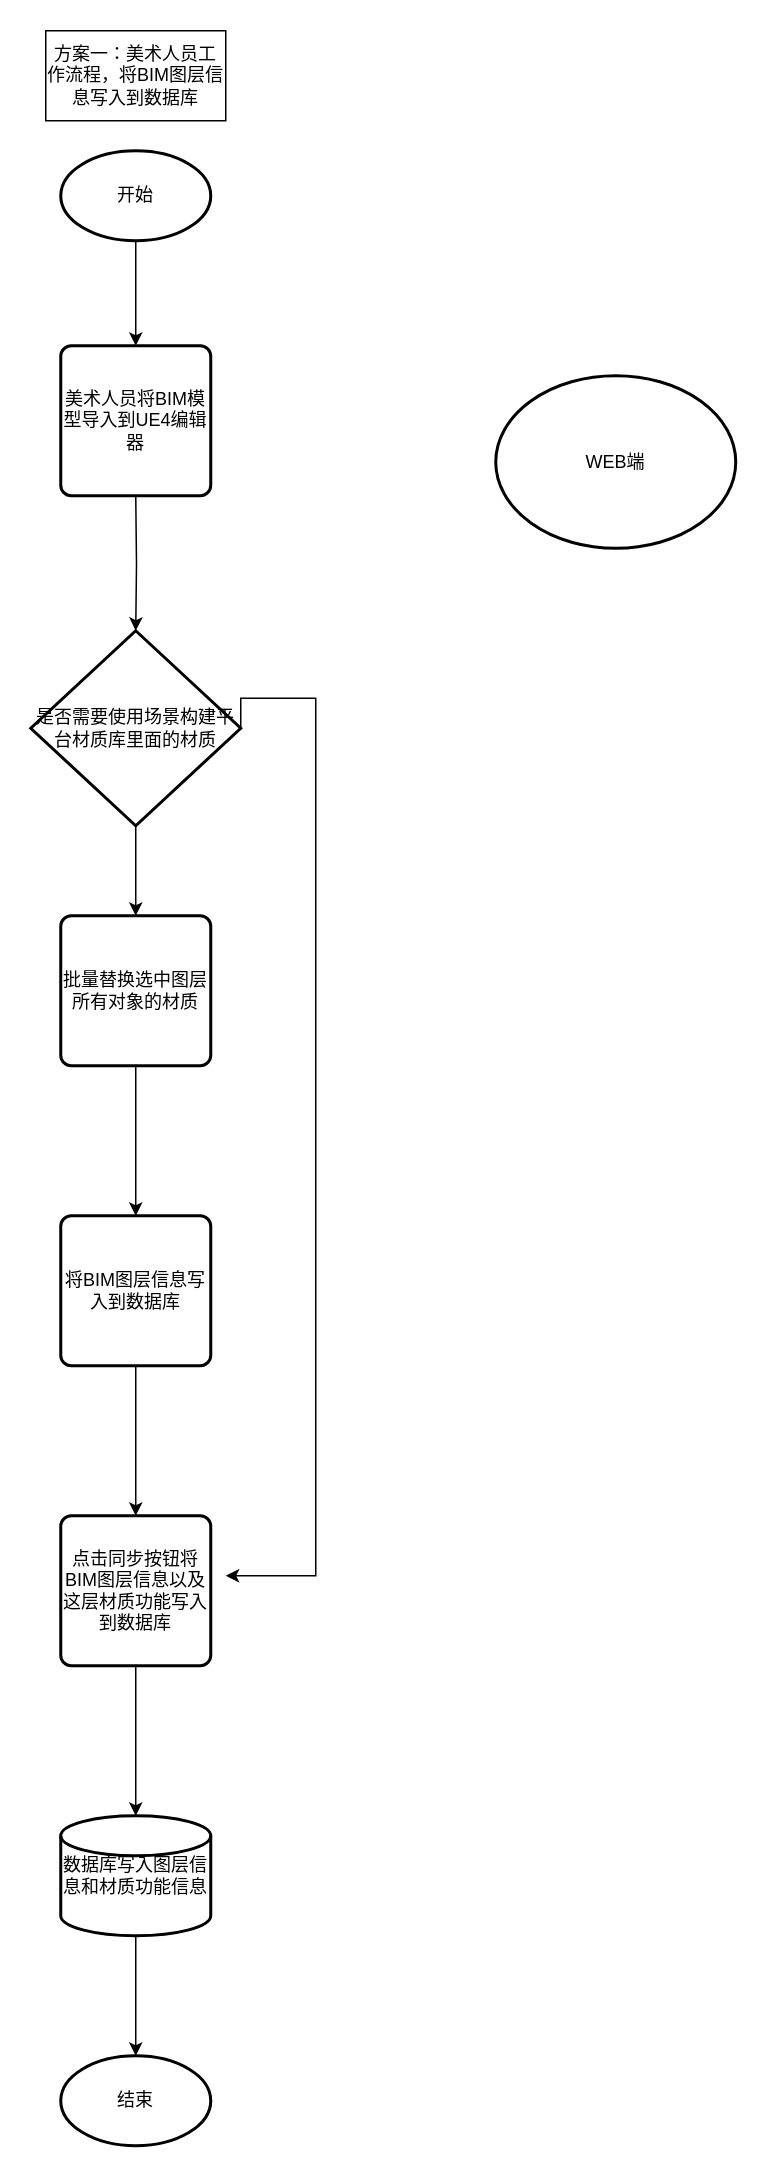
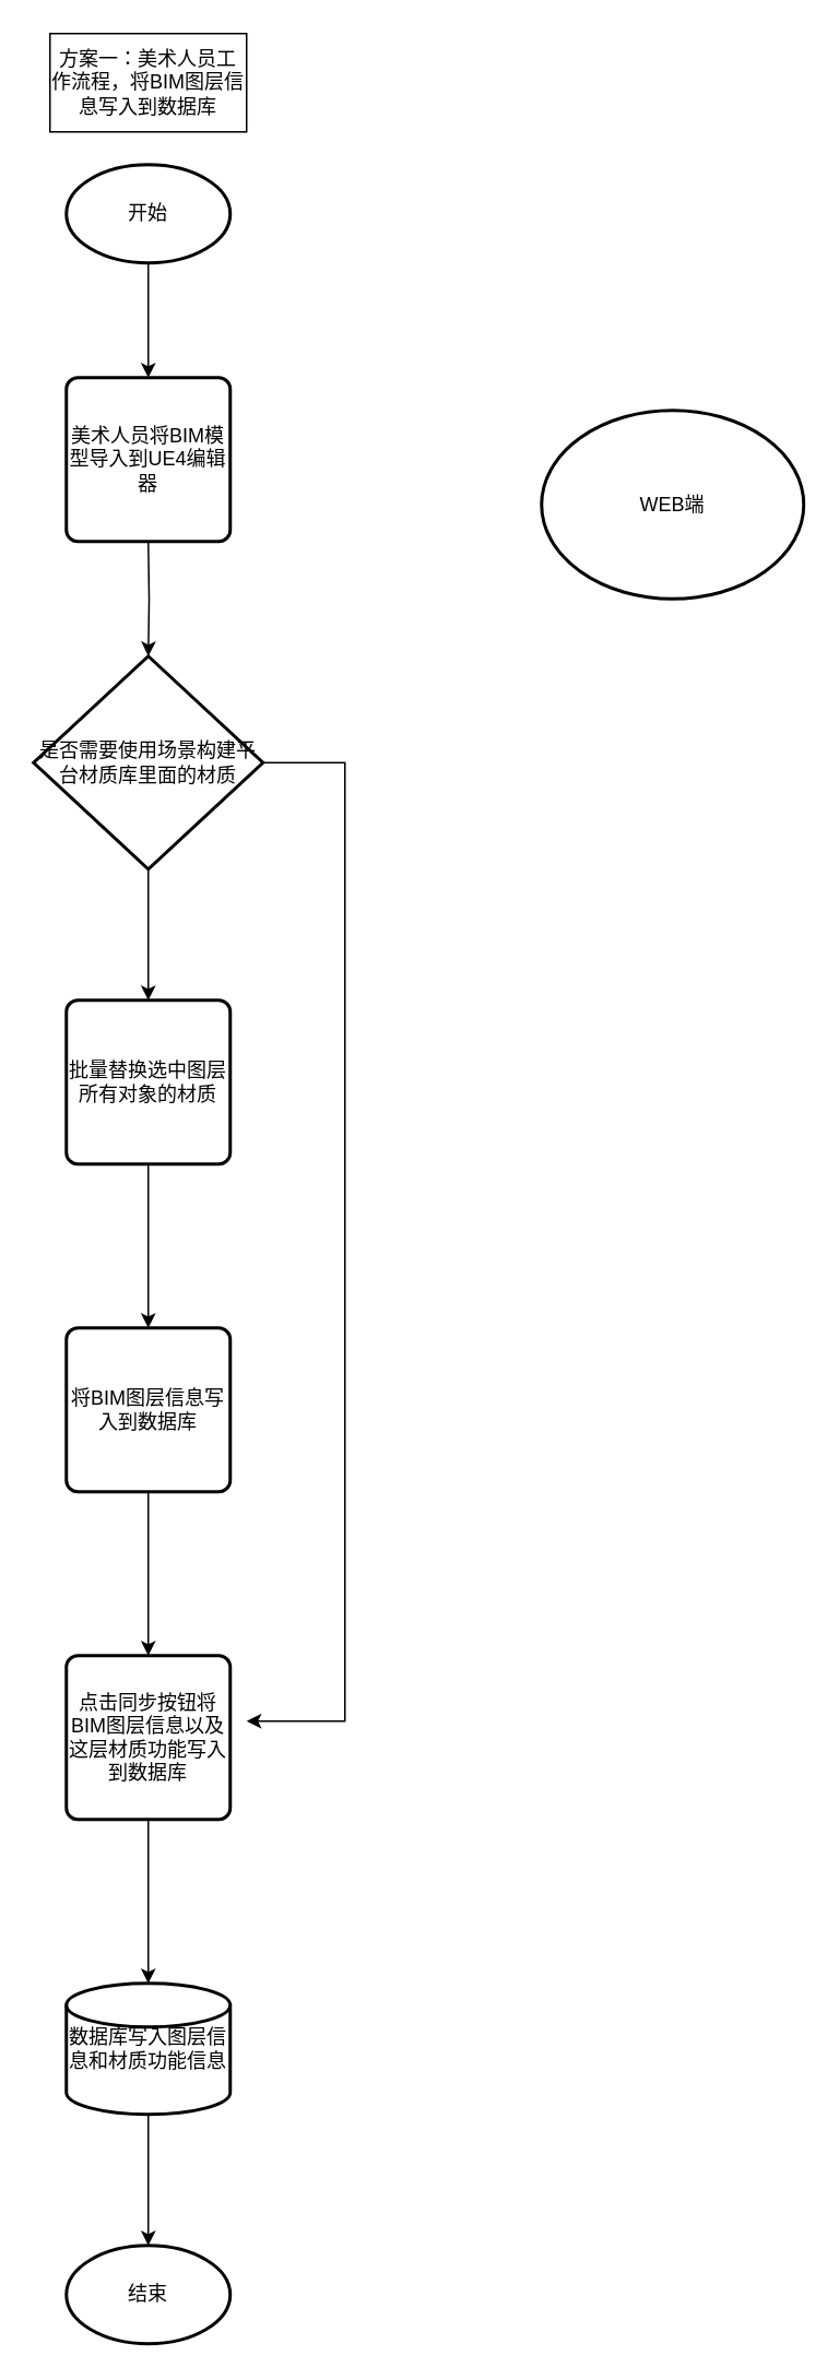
  <mxCell id="0" />
  <mxCell id="1" parent="0" />
  <mxCell id="2" style="edgeStyle=orthogonalEdgeStyle;rounded=0;orthogonalLoop=1;jettySize=auto;html=1;exitX=0.5;exitY=1;exitDx=0;exitDy=0;exitPerimeter=0;entryX=0.5;entryY=0;entryDx=0;entryDy=0;entryPerimeter=0;" edge="1" parent="1" target="5"><mxGeometry relative="1" as="geometry"><mxPoint x="90" y="330" as="sourcePoint" /></mxGeometry></mxCell>
  <mxCell id="3" style="edgeStyle=orthogonalEdgeStyle;rounded=0;orthogonalLoop=1;jettySize=auto;html=1;exitX=0.5;exitY=1;exitDx=0;exitDy=0;exitPerimeter=0;" edge="1" parent="1" source="5"><mxGeometry relative="1" as="geometry"><mxPoint x="90" y="610" as="targetPoint" /></mxGeometry></mxCell>
  <mxCell id="4" style="edgeStyle=orthogonalEdgeStyle;rounded=0;orthogonalLoop=1;jettySize=auto;html=1;exitX=1;exitY=0.5;exitDx=0;exitDy=0;exitPerimeter=0;entryX=1;entryY=0.5;entryDx=0;entryDy=0;" edge="1" parent="1" source="5"><mxGeometry relative="1" as="geometry"><mxPoint x="150" y="1050" as="targetPoint" /><Array as="points"><mxPoint x="210" y="465" /><mxPoint x="210" y="1050" /></Array></mxGeometry></mxCell>
- <mxCell id="5" value="是否需要使用场景构建平台材质库里面的材质" style="strokeWidth=2;html=1;shape=mxgraph.flowchart.decision;whiteSpace=wrap;" vertex="1" parent="1"><mxGeometry x="20" y="420" width="140" height="130" as="geometry" /></mxCell>
+ <mxCell id="5" value="是否需要使用场景构建平台材质库里面的材质" style="strokeWidth=2;html=1;shape=mxgraph.flowchart.decision;whiteSpace=wrap;" vertex="1" parent="1"><mxGeometry x="20" y="400" width="140" height="130" as="geometry" /></mxCell>
  <mxCell id="6" value="方案一：美术人员工作流程，将BIM图层信息写入到数据库" style="rounded=0;whiteSpace=wrap;html=1;" vertex="1" parent="1"><mxGeometry x="30" y="20" width="120" height="60" as="geometry" /></mxCell>
  <mxCell id="7" value="" style="edgeStyle=orthogonalEdgeStyle;rounded=0;orthogonalLoop=1;jettySize=auto;html=1;" edge="1" parent="1" source="8" target="12"><mxGeometry relative="1" as="geometry" /></mxCell>
  <mxCell id="8" value="&lt;span&gt;批量替换选中图层所有对象的材质&lt;/span&gt;" style="rounded=1;whiteSpace=wrap;html=1;absoluteArcSize=1;arcSize=14;strokeWidth=2;" vertex="1" parent="1"><mxGeometry x="40" y="610" width="100" height="100" as="geometry" /></mxCell>
  <mxCell id="9" value="" style="edgeStyle=orthogonalEdgeStyle;rounded=0;orthogonalLoop=1;jettySize=auto;html=1;" edge="1" parent="1" source="10"><mxGeometry relative="1" as="geometry"><mxPoint x="90" y="1210" as="targetPoint" /></mxGeometry></mxCell>
  <mxCell id="10" value="点击同步按钮将BIM图层信息以及这层材质功能写入到数据库" style="rounded=1;whiteSpace=wrap;html=1;absoluteArcSize=1;arcSize=14;strokeWidth=2;" vertex="1" parent="1"><mxGeometry x="40" y="1010" width="100" height="100" as="geometry" /></mxCell>
  <mxCell id="11" value="" style="edgeStyle=orthogonalEdgeStyle;rounded=0;orthogonalLoop=1;jettySize=auto;html=1;" edge="1" parent="1" source="12" target="10"><mxGeometry relative="1" as="geometry" /></mxCell>
  <mxCell id="12" value="将BIM图层信息写入到数据库" style="rounded=1;whiteSpace=wrap;html=1;absoluteArcSize=1;arcSize=14;strokeWidth=2;" vertex="1" parent="1"><mxGeometry x="40" y="810" width="100" height="100" as="geometry" /></mxCell>
  <mxCell id="13" value="" style="edgeStyle=orthogonalEdgeStyle;rounded=0;orthogonalLoop=1;jettySize=auto;html=1;" edge="1" parent="1" source="14"><mxGeometry relative="1" as="geometry"><mxPoint x="90" y="1370" as="targetPoint" /></mxGeometry></mxCell>
  <mxCell id="14" value="数据库写入图层信息和材质功能信息&lt;br&gt;" style="strokeWidth=2;html=1;shape=mxgraph.flowchart.database;whiteSpace=wrap;" vertex="1" parent="1"><mxGeometry x="40" y="1210" width="100" height="80" as="geometry" /></mxCell>
  <mxCell id="15" value="WEB端" style="strokeWidth=2;html=1;shape=mxgraph.flowchart.start_1;whiteSpace=wrap;" vertex="1" parent="1"><mxGeometry x="330" y="250" width="160" height="115" as="geometry" /></mxCell>
  <mxCell id="16" value="结束" style="strokeWidth=2;html=1;shape=mxgraph.flowchart.start_1;whiteSpace=wrap;" vertex="1" parent="1"><mxGeometry x="40" y="1370" width="100" height="60" as="geometry" /></mxCell>
  <mxCell id="17" value="美术人员将BIM模型导入到UE4编辑器" style="rounded=1;whiteSpace=wrap;html=1;absoluteArcSize=1;arcSize=14;strokeWidth=2;" vertex="1" parent="1"><mxGeometry x="40" y="230" width="100" height="100" as="geometry" /></mxCell>
  <mxCell id="18" value="" style="edgeStyle=orthogonalEdgeStyle;rounded=0;orthogonalLoop=1;jettySize=auto;html=1;" edge="1" parent="1" source="19" target="17"><mxGeometry relative="1" as="geometry" /></mxCell>
  <mxCell id="19" value="开始" style="strokeWidth=2;html=1;shape=mxgraph.flowchart.start_1;whiteSpace=wrap;" vertex="1" parent="1"><mxGeometry x="40" y="100" width="100" height="60" as="geometry" /></mxCell>
